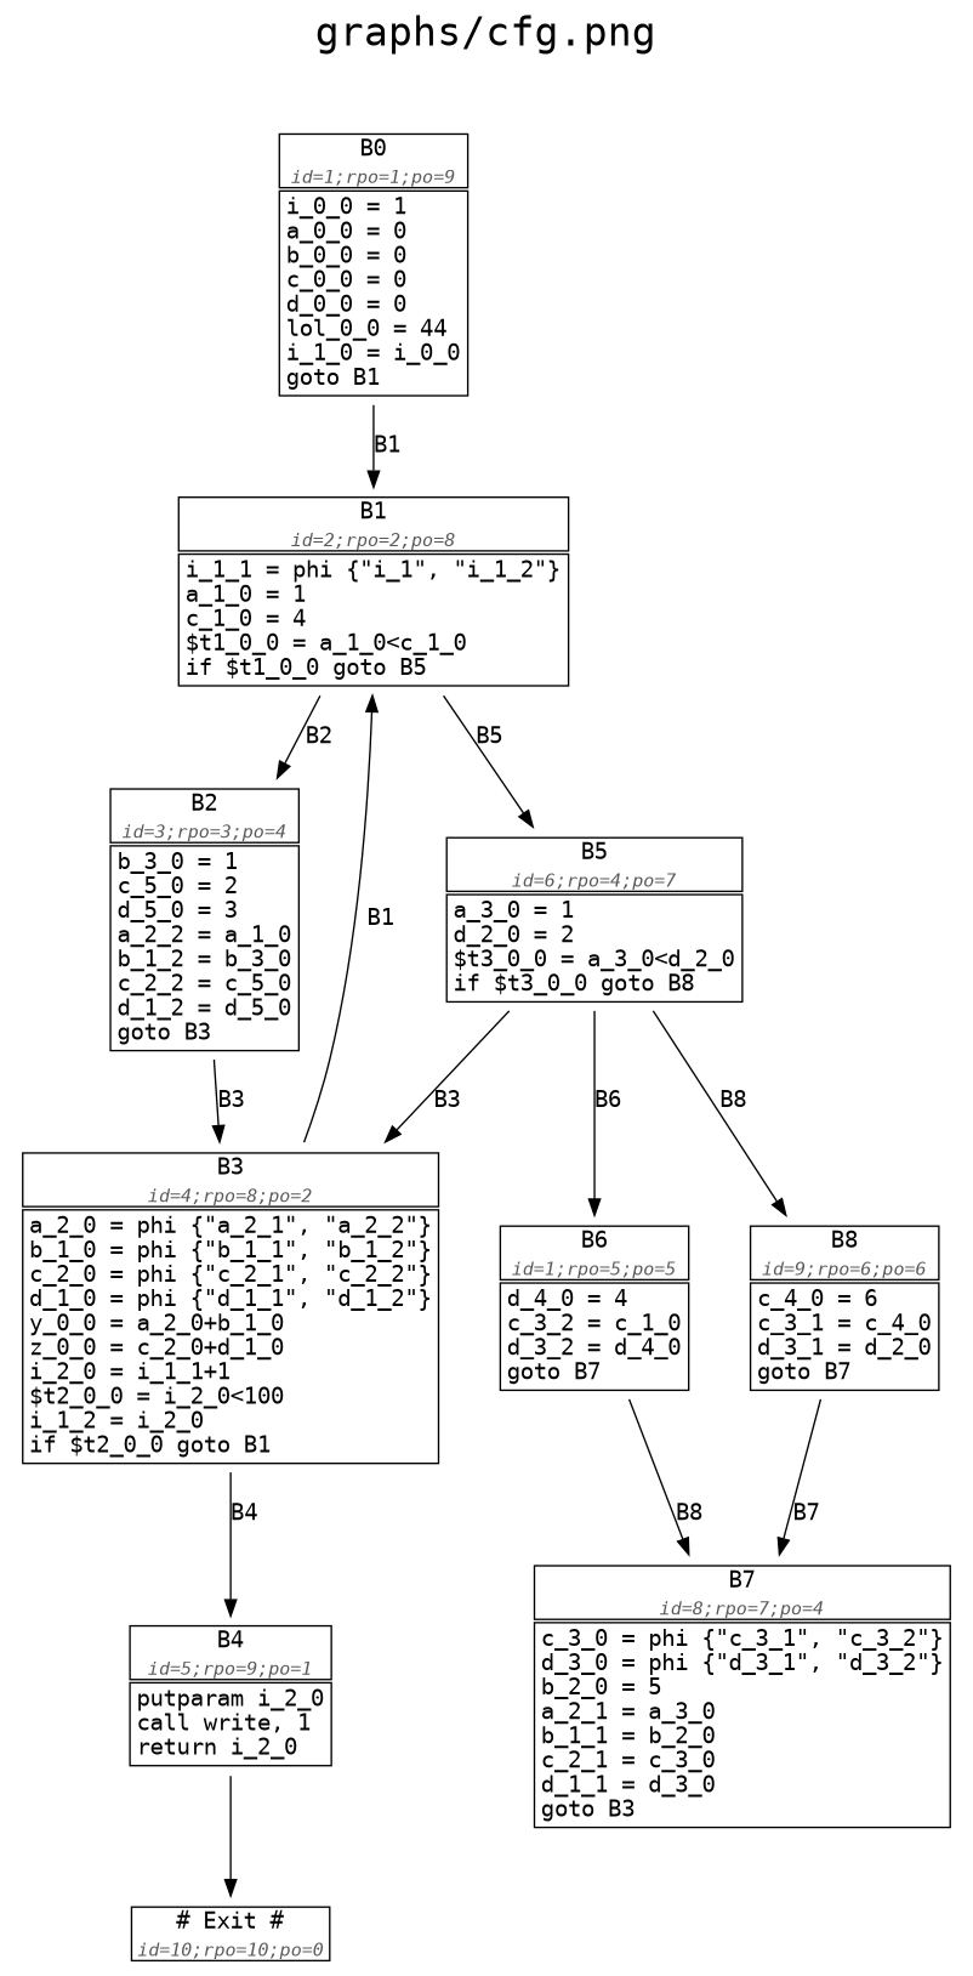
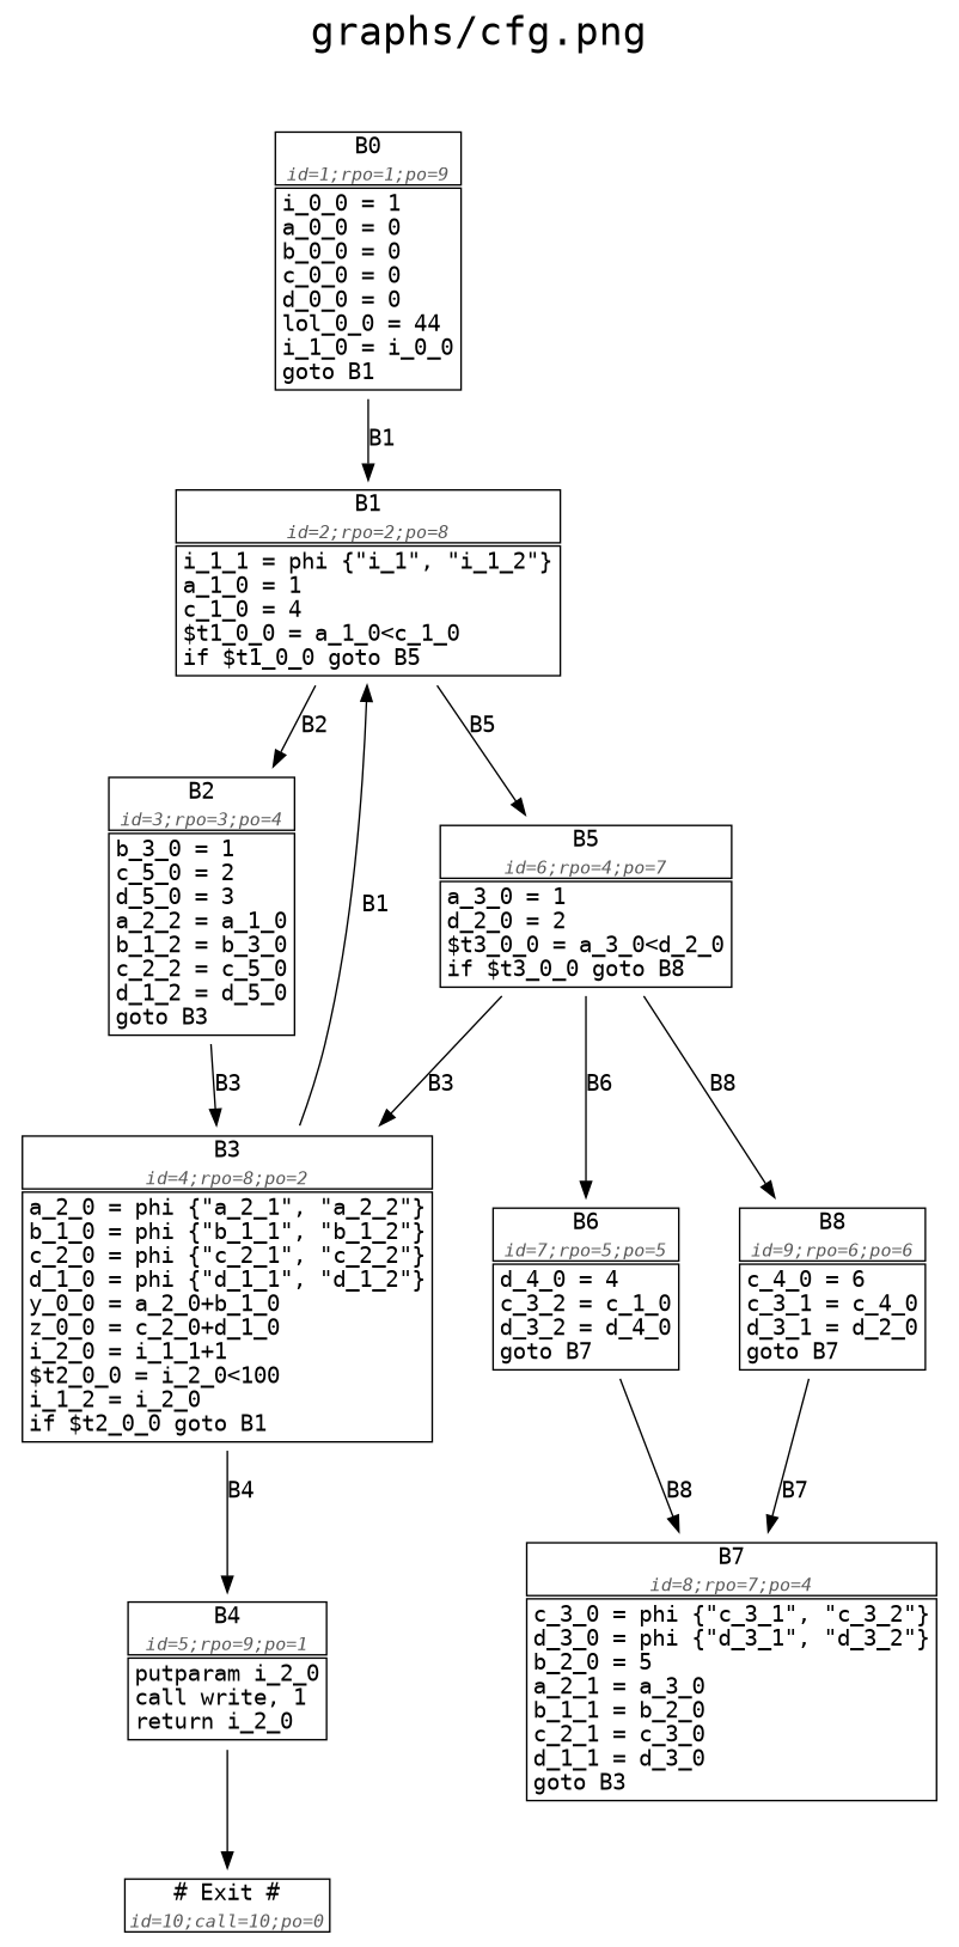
  digraph {
    fontname="DejaVu Sans Mono"
    fontsize=25
    label=<graphs/cfg.png>
    labelloc=t
    node [fontname="DejaVu Sans Mono" shape=none]
    edge [fontname="DejaVu Sans Mono"]
    n1 [height=2.4028 label=<<TABLE BORDER="0" CELLBORDER="1"><TR><TD STYLE='' COLSPAN='2' PORT='B0_enter'>B0<FONT COLOR='gray35' POINT-SIZE='13'><SUB><I><BR/>id=1;rpo=1;po=9</I></SUB></FONT></TD></TR><TR><TD STYLE='' COLSPAN='2'><FONT>i_0_0 = 1<BR ALIGN='LEFT'/>a_0_0 = 0<BR ALIGN='LEFT'/>b_0_0 = 0<BR ALIGN='LEFT'/>c_0_0 = 0<BR ALIGN='LEFT'/>d_0_0 = 0<BR ALIGN='LEFT'/>lol_0_0 = 44<BR ALIGN='LEFT'/>i_1_0 = i_0_0<BR ALIGN='LEFT'/>goto B1<BR ALIGN='LEFT'/></FONT></TD></TR></TABLE>> width=1.8889]
    n2 [height=1.7778 label=<<TABLE BORDER="0" CELLBORDER="1"><TR><TD STYLE='' COLSPAN='2' PORT='B1_enter'>B1<FONT COLOR='gray35' POINT-SIZE='13'><SUB><I><BR/>id=2;rpo=2;po=8</I></SUB></FONT></TD></TR><TR><TD STYLE='' COLSPAN='2'><FONT>i_1_1 = phi {&#34;i_1&#34;, &#34;i_1_2&#34;}<BR ALIGN='LEFT'/>a_1_0 = 1<BR ALIGN='LEFT'/>c_1_0 = 4<BR ALIGN='LEFT'/>$t1_0_0 = a_1_0&lt;c_1_0<BR ALIGN='LEFT'/>if $t1_0_0 goto B5<BR ALIGN='LEFT'/></FONT></TD></TR></TABLE>> width=3.6111]
    n3 [height=2.4028 label=<<TABLE BORDER="0" CELLBORDER="1"><TR><TD STYLE='' COLSPAN='2' PORT='B2_enter'>B2<FONT COLOR='gray35' POINT-SIZE='13'><SUB><I><BR/>id=3;rpo=3;po=4</I></SUB></FONT></TD></TR><TR><TD STYLE='' COLSPAN='2'><FONT>b_3_0 = 1<BR ALIGN='LEFT'/>c_5_0 = 2<BR ALIGN='LEFT'/>d_5_0 = 3<BR ALIGN='LEFT'/>a_2_2 = a_1_0<BR ALIGN='LEFT'/>b_1_2 = b_3_0<BR ALIGN='LEFT'/>c_2_2 = c_5_0<BR ALIGN='LEFT'/>d_1_2 = d_5_0<BR ALIGN='LEFT'/>goto B3<BR ALIGN='LEFT'/></FONT></TD></TR></TABLE>> width=1.8889]
    n4 [height=1.5694 label=<<TABLE BORDER="0" CELLBORDER="1"><TR><TD STYLE='' COLSPAN='2' PORT='B5_enter'>B5<FONT COLOR='gray35' POINT-SIZE='13'><SUB><I><BR/>id=6;rpo=4;po=7</I></SUB></FONT></TD></TR><TR><TD STYLE='' COLSPAN='2'><FONT>a_3_0 = 1<BR ALIGN='LEFT'/>d_2_0 = 2<BR ALIGN='LEFT'/>$t3_0_0 = a_3_0&lt;d_2_0<BR ALIGN='LEFT'/>if $t3_0_0 goto B8<BR ALIGN='LEFT'/></FONT></TD></TR></TABLE>> width=2.8056]
    n5 [height=2.8194 label=<<TABLE BORDER="0" CELLBORDER="1"><TR><TD STYLE='' COLSPAN='2' PORT='B3_enter'>B3<FONT COLOR='gray35' POINT-SIZE='13'><SUB><I><BR/>id=4;rpo=8;po=2</I></SUB></FONT></TD></TR><TR><TD STYLE='' COLSPAN='2'><FONT>a_2_0 = phi {&#34;a_2_1&#34;, &#34;a_2_2&#34;}<BR ALIGN='LEFT'/>b_1_0 = phi {&#34;b_1_1&#34;, &#34;b_1_2&#34;}<BR ALIGN='LEFT'/>c_2_0 = phi {&#34;c_2_1&#34;, &#34;c_2_2&#34;}<BR ALIGN='LEFT'/>d_1_0 = phi {&#34;d_1_1&#34;, &#34;d_1_2&#34;}<BR ALIGN='LEFT'/>y_0_0 = a_2_0+b_1_0<BR ALIGN='LEFT'/>z_0_0 = c_2_0+d_1_0<BR ALIGN='LEFT'/>i_2_0 = i_1_1+1<BR ALIGN='LEFT'/>$t2_0_0 = i_2_0&lt;100<BR ALIGN='LEFT'/>i_1_2 = i_2_0<BR ALIGN='LEFT'/>if $t2_0_0 goto B1<BR ALIGN='LEFT'/></FONT></TD></TR></TABLE>> width=3.8333]
-   n6 [height=1.5694 label=<<TABLE BORDER="0" CELLBORDER="1"><TR><TD STYLE='' COLSPAN='2' PORT='B6_enter'>B6<FONT COLOR='gray35' POINT-SIZE='13'><SUB><I><BR/>id=1;rpo=5;po=5</I></SUB></FONT></TD></TR><TR><TD STYLE='' COLSPAN='2'><FONT>d_4_0 = 4<BR ALIGN='LEFT'/>c_3_2 = c_1_0<BR ALIGN='LEFT'/>d_3_2 = d_4_0<BR ALIGN='LEFT'/>goto B7<BR ALIGN='LEFT'/></FONT></TD></TR></TABLE>> width=1.8889]
+   n6 [height=1.5694 label=<<TABLE BORDER="0" CELLBORDER="1"><TR><TD STYLE='' COLSPAN='2' PORT='B6_enter'>B6<FONT COLOR='gray35' POINT-SIZE='13'><SUB><I><BR/>id=7;rpo=5;po=5</I></SUB></FONT></TD></TR><TR><TD STYLE='' COLSPAN='2'><FONT>d_4_0 = 4<BR ALIGN='LEFT'/>c_3_2 = c_1_0<BR ALIGN='LEFT'/>d_3_2 = d_4_0<BR ALIGN='LEFT'/>goto B7<BR ALIGN='LEFT'/></FONT></TD></TR></TABLE>> width=1.8889]
    n7 [height=1.5694 label=<<TABLE BORDER="0" CELLBORDER="1"><TR><TD STYLE='' COLSPAN='2' PORT='B8_enter'>B8<FONT COLOR='gray35' POINT-SIZE='13'><SUB><I><BR/>id=9;rpo=6;po=6</I></SUB></FONT></TD></TR><TR><TD STYLE='' COLSPAN='2'><FONT>c_4_0 = 6<BR ALIGN='LEFT'/>c_3_1 = c_4_0<BR ALIGN='LEFT'/>d_3_1 = d_2_0<BR ALIGN='LEFT'/>goto B7<BR ALIGN='LEFT'/></FONT></TD></TR></TABLE>> width=1.8889]
    n8 [height=1.3611 label=<<TABLE BORDER="0" CELLBORDER="1"><TR><TD STYLE='' COLSPAN='2' PORT='B4_enter'>B4<FONT COLOR='gray35' POINT-SIZE='13'><SUB><I><BR/>id=5;rpo=9;po=1</I></SUB></FONT></TD></TR><TR><TD STYLE='' COLSPAN='2'><FONT>putparam i_2_0<BR ALIGN='LEFT'/>call write, 1<BR ALIGN='LEFT'/>return i_2_0<BR ALIGN='LEFT'/></FONT></TD></TR></TABLE>> width=2]
    n9 [height=2.4028 label=<<TABLE BORDER="0" CELLBORDER="1"><TR><TD STYLE='' COLSPAN='2' PORT='B7_enter'>B7<FONT COLOR='gray35' POINT-SIZE='13'><SUB><I><BR/>id=8;rpo=7;po=4</I></SUB></FONT></TD></TR><TR><TD STYLE='' COLSPAN='2'><FONT>c_3_0 = phi {&#34;c_3_1&#34;, &#34;c_3_2&#34;}<BR ALIGN='LEFT'/>d_3_0 = phi {&#34;d_3_1&#34;, &#34;d_3_2&#34;}<BR ALIGN='LEFT'/>b_2_0 = 5<BR ALIGN='LEFT'/>a_2_1 = a_3_0<BR ALIGN='LEFT'/>b_1_1 = b_2_0<BR ALIGN='LEFT'/>c_2_1 = c_3_0<BR ALIGN='LEFT'/>d_1_1 = d_3_0<BR ALIGN='LEFT'/>goto B3<BR ALIGN='LEFT'/></FONT></TD></TR></TABLE>> width=3.8333]
-   n10 [height=0.625 label=<<TABLE BORDER="0" CELLBORDER="1"><TR><TD STYLE='' COLSPAN='2' PORT='# Exit #_enter'># Exit #<FONT COLOR='gray35' POINT-SIZE='13'><SUB><I><BR/>id=10;rpo=10;po=0</I></SUB></FONT></TD></TR></TABLE>> width=1.9722]
+   n10 [height=0.625 label=<<TABLE BORDER="0" CELLBORDER="1"><TR><TD STYLE='' COLSPAN='2' PORT='# Exit #_enter'># Exit #<FONT COLOR='gray35' POINT-SIZE='13'><SUB><I><BR/>id=10;call=10;po=0</I></SUB></FONT></TD></TR></TABLE>> width=1.9722]
    n1 -> n2 [label=B1]
    n2 -> n3 [label=B2]
    n2 -> n4 [label=B5]
    n3 -> n5 [label=B3]
    n4 -> n5 [label=B3]
    n4 -> n6 [label=B6]
    n4 -> n7 [label=B8]
    n5 -> n2 [label=B1]
    n5 -> n8 [label=B4]
    n6 -> n9 [label=B8]
    n7 -> n9 [label=B7]
    n8 -> n10
  }
